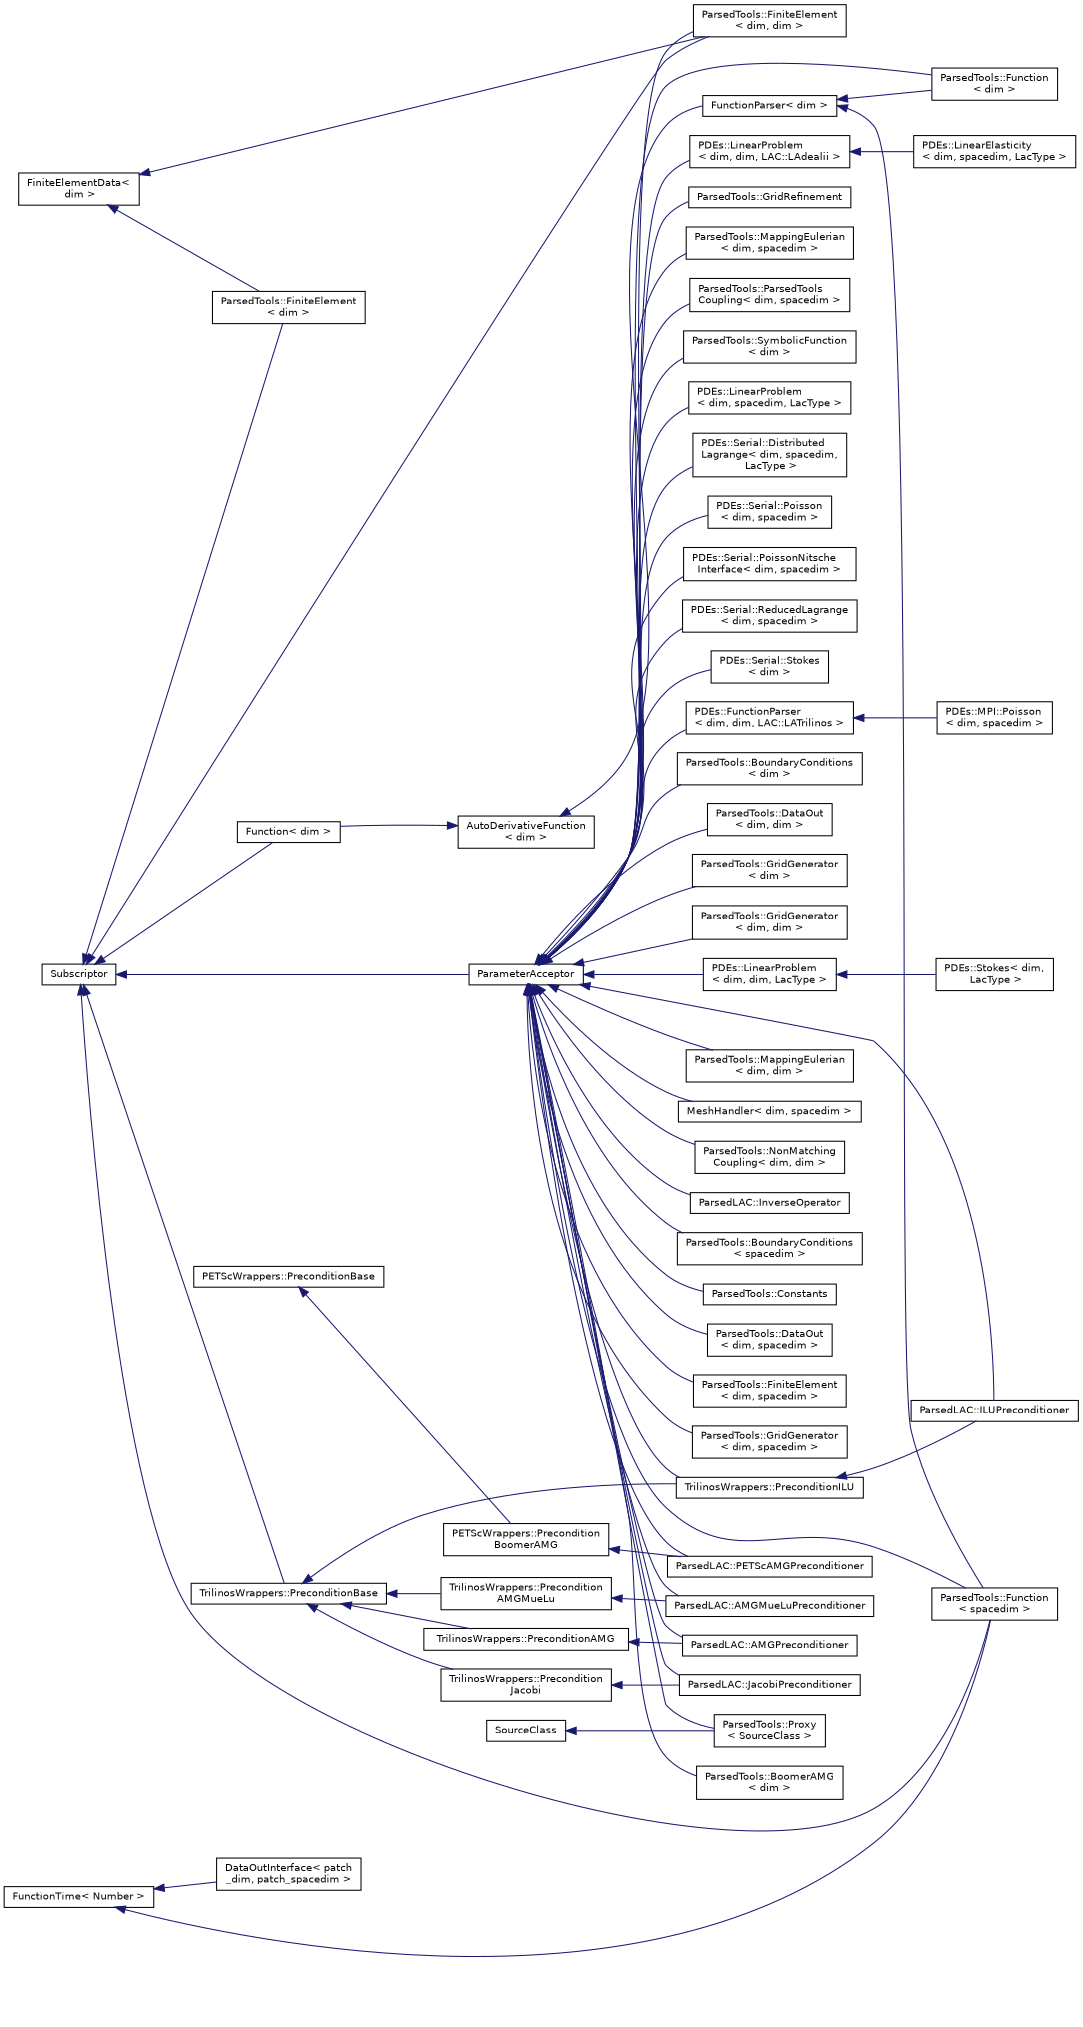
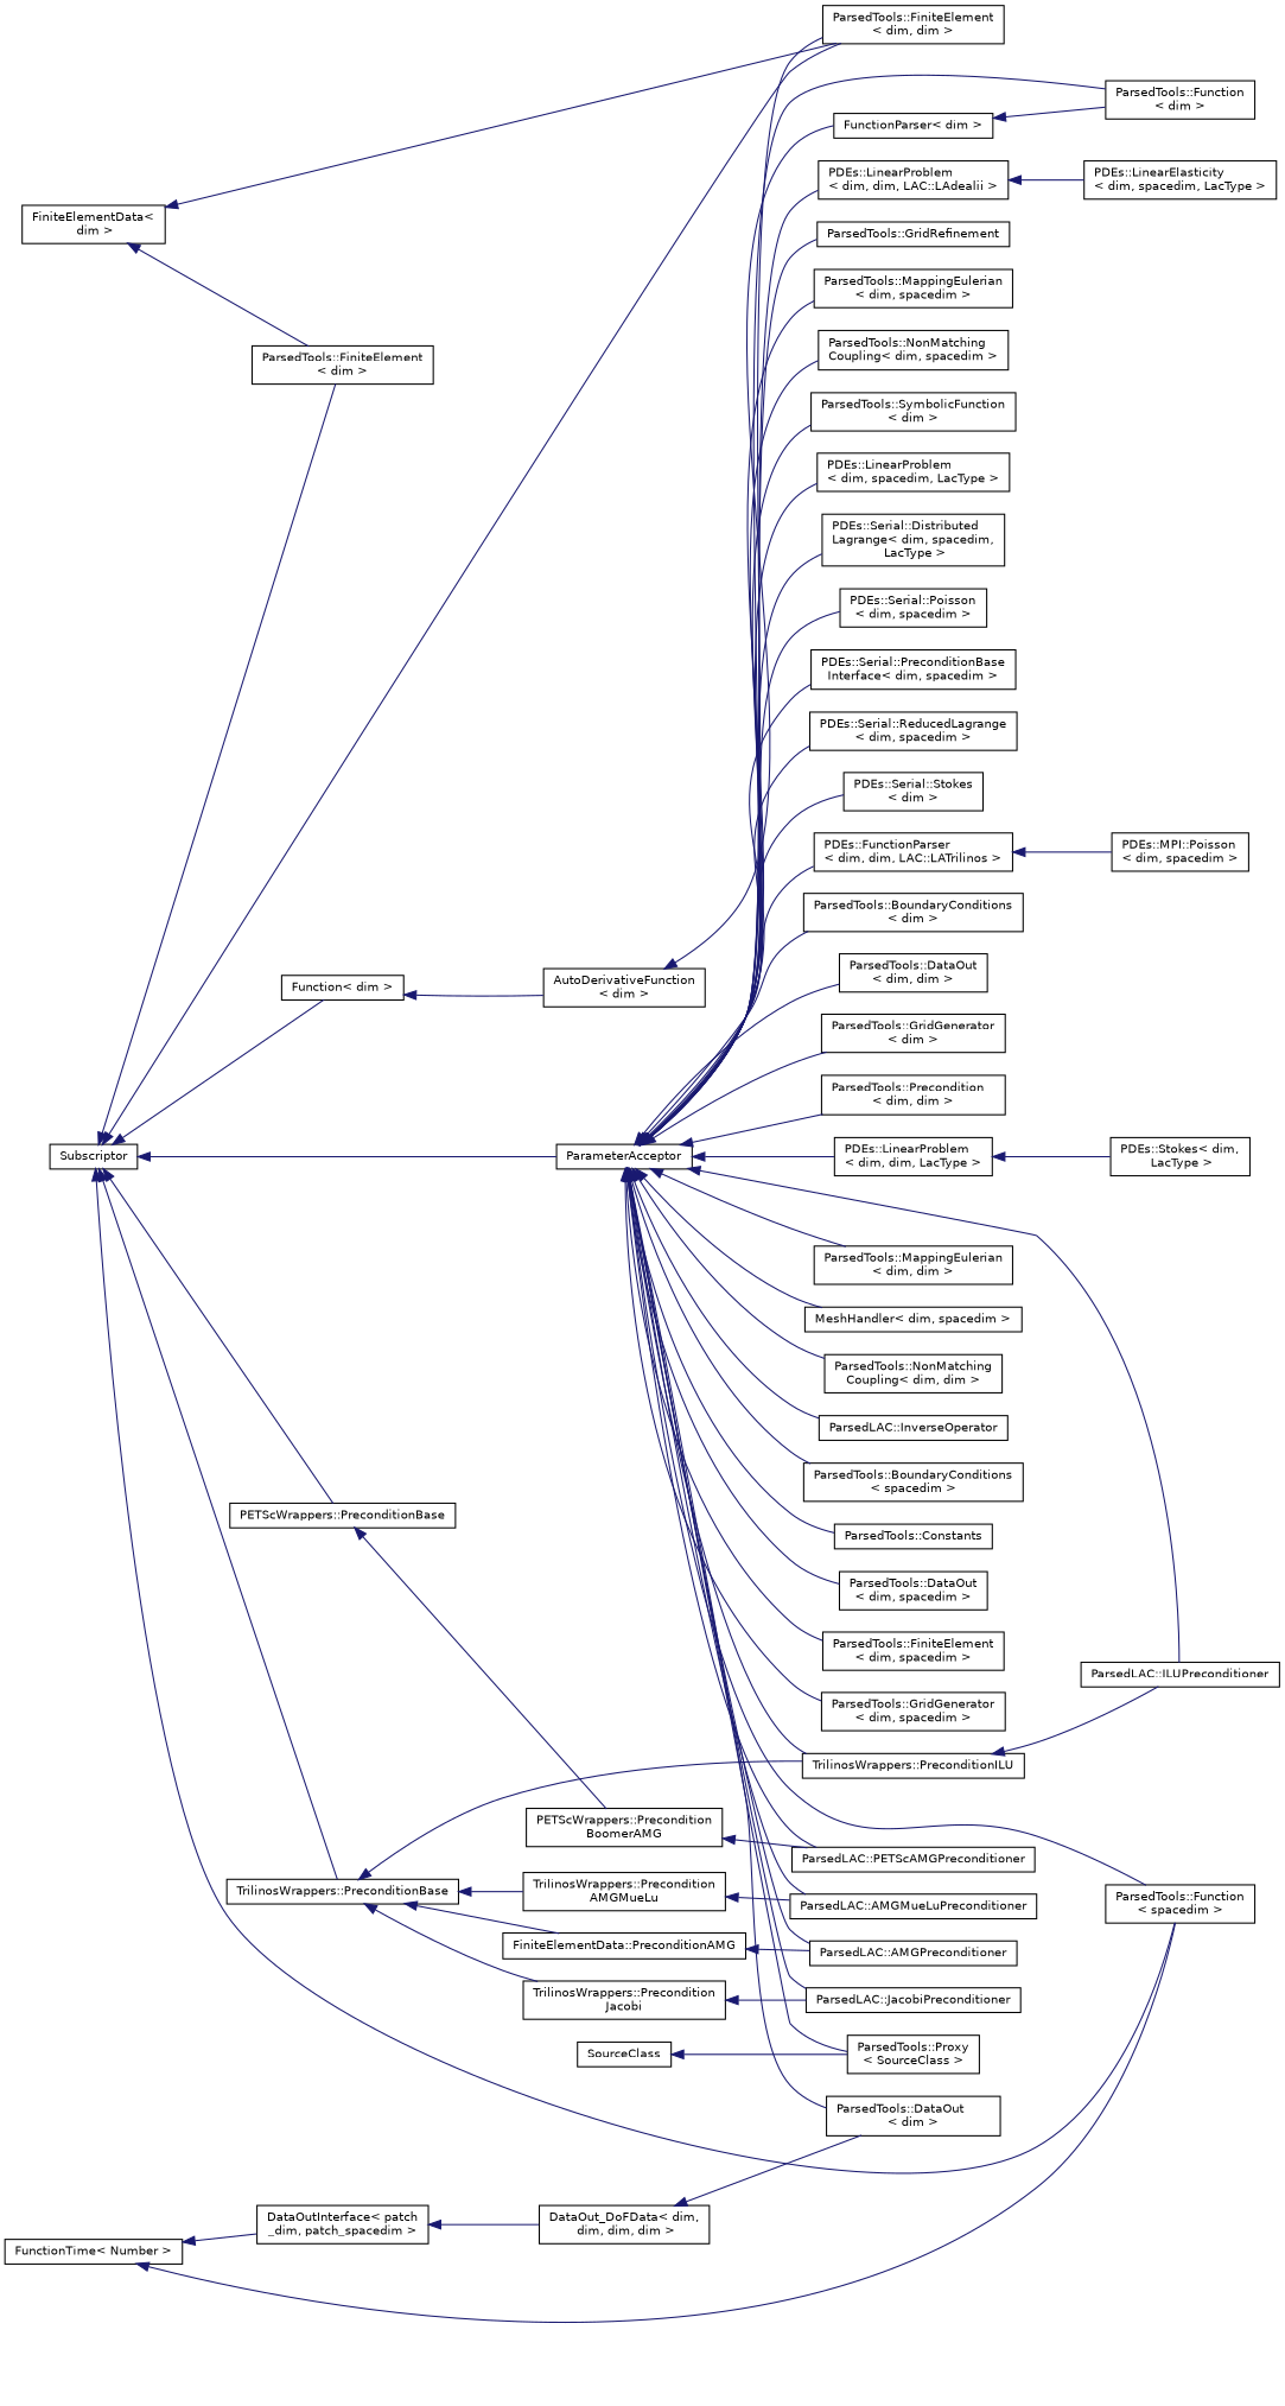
  digraph {
    rankdir=LR
    node [color=black fontname=Helvetica fontsize=10 shape=record]
    edge [color=midnightblue dir=back fontname=Helvetica fontsize=10 labelfontname=Helvetica labelfontsize=10 style=solid]
    n1 [height=0.2 label="DataOutInterface\< patch\l_dim, patch_spacedim \>" width=0.4]
-   n3 [height=0.2 label="ParsedTools::BoomerAMG\l\< dim \>" width=0.4]
+   n2 [height=0.2 label="DataOut_DoFData\< dim,\l dim, dim, dim \>" width=0.4]
+   n3 [height=0.2 label="ParsedTools::DataOut\l\< dim \>" width=0.4]
    n4 [height=0.2 label="FiniteElementData\<\l dim \>" width=0.4]
    n5 [height=0.2 label="ParsedTools::FiniteElement\l\< dim \>" width=0.4]
    n6 [height=0.2 label="ParsedTools::FiniteElement\l\< dim, dim \>" width=0.4]
    n7 [height=0.2 label="FunctionTime\< Number \>" width=0.4]
    n8 [height=0.2 label="ParsedTools::Function\l\< spacedim \>" width=0.4]
    n9 [height=0.2 label="Function\< dim \>" width=0.4]
    n10 [height=0.2 label="AutoDerivativeFunction\l\< dim \>" width=0.4]
    n11 [height=0.2 label="FunctionParser\< dim \>" width=0.4]
    n12 [height=0.2 label="ParsedTools::Function\l\< dim \>" width=0.4]
    n13 [height=0.2 label=SourceClass width=0.4]
    n14 [height=0.2 label="ParsedTools::Proxy\l\< SourceClass \>" width=0.4]
    n15 [height=0.2 label=Subscriptor width=0.4]
    n16 [height=0.2 label=ParameterAcceptor width=0.4]
    n17 [height=0.2 label="PETScWrappers::PreconditionBase" width=0.4]
    n18 [height=0.2 label="TrilinosWrappers::PreconditionBase" width=0.4]
    n19 [height=0.2 label="ParsedTools::BoundaryConditions\l\< dim \>" width=0.4]
    n20 [height=0.2 label="ParsedTools::DataOut\l\< dim, dim \>" width=0.4]
    n21 [height=0.2 label="ParsedTools::GridGenerator\l\< dim \>" width=0.4]
-   n22 [height=0.2 label="ParsedTools::GridGenerator\l\< dim, dim \>" width=0.4]
+   n22 [height=0.2 label="ParsedTools::Precondition\l\< dim, dim \>" width=0.4]
    n23 [height=0.2 label="PDEs::LinearProblem\l\< dim, dim, LAC::LAdealii \>" width=0.4]
    n24 [height=0.2 label="PDEs::FunctionParser\l\< dim, dim, LAC::LATrilinos \>" width=0.4]
    n25 [height=0.2 label="PDEs::LinearProblem\l\< dim, dim, LacType \>" width=0.4]
    n26 [height=0.2 label="ParsedTools::MappingEulerian\l\< dim, dim \>" width=0.4]
    n27 [height=0.2 label="MeshHandler\< dim, spacedim \>" width=0.4]
    n28 [height=0.2 label="ParsedTools::NonMatching\lCoupling\< dim, dim \>" width=0.4]
    n29 [height=0.2 label="ParsedLAC::AMGMueLuPreconditioner" width=0.4]
    n30 [height=0.2 label="ParsedLAC::AMGPreconditioner" width=0.4]
    n31 [height=0.2 label="ParsedLAC::ILUPreconditioner" width=0.4]
    n32 [height=0.2 label="ParsedLAC::InverseOperator" width=0.4]
    n33 [height=0.2 label="ParsedLAC::JacobiPreconditioner" width=0.4]
    n34 [height=0.2 label="ParsedLAC::PETScAMGPreconditioner" width=0.4]
    n35 [height=0.2 label="ParsedTools::BoundaryConditions\l\< spacedim \>" width=0.4]
    n36 [height=0.2 label="ParsedTools::Constants" width=0.4]
    n37 [height=0.2 label="ParsedTools::DataOut\l\< dim, spacedim \>" width=0.4]
    n38 [height=0.2 label="ParsedTools::FiniteElement\l\< dim, spacedim \>" width=0.4]
    n39 [height=0.2 label="ParsedTools::GridGenerator\l\< dim, spacedim \>" width=0.4]
    n40 [height=0.2 label="ParsedTools::GridRefinement" width=0.4]
    n41 [height=0.2 label="ParsedTools::MappingEulerian\l\< dim, spacedim \>" width=0.4]
-   n42 [height=0.2 label="ParsedTools::ParsedTools\lCoupling\< dim, spacedim \>" width=0.4]
+   n42 [height=0.2 label="ParsedTools::NonMatching\lCoupling\< dim, spacedim \>" width=0.4]
    n43 [height=0.2 label="ParsedTools::SymbolicFunction\l\< dim \>" width=0.4]
    n44 [height=0.2 label="PDEs::LinearProblem\l\< dim, spacedim, LacType \>" width=0.4]
    n45 [height=0.2 label="PDEs::Serial::Distributed\lLagrange\< dim, spacedim,\l LacType \>" width=0.4]
    n46 [height=0.2 label="PDEs::Serial::Poisson\l\< dim, spacedim \>" width=0.4]
-   n47 [height=0.2 label="PDEs::Serial::PoissonNitsche\lInterface\< dim, spacedim \>" width=0.4]
+   n47 [height=0.2 label="PDEs::Serial::PreconditionBase\lInterface\< dim, spacedim \>" width=0.4]
    n48 [height=0.2 label="PDEs::Serial::ReducedLagrange\l\< dim, spacedim \>" width=0.4]
    n49 [height=0.2 label="PDEs::Serial::Stokes\l\< dim \>" width=0.4]
    n50 [height=0.2 label="TrilinosWrappers::PreconditionILU" width=0.4]
    n51 [height=0.2 label="PETScWrappers::Precondition\lBoomerAMG" width=0.4]
-   n52 [height=0.2 label="TrilinosWrappers::PreconditionAMG" width=0.4]
+   n52 [height=0.2 label="FiniteElementData::PreconditionAMG" width=0.4]
    n53 [height=0.2 label="TrilinosWrappers::Precondition\lAMGMueLu" width=0.4]
    n54 [height=0.2 label="TrilinosWrappers::Precondition\lJacobi" width=0.4]
    n55 [height=0.2 label="PDEs::LinearElasticity\l\< dim, spacedim, LacType \>" width=0.4]
    n56 [height=0.2 label="PDEs::MPI::Poisson\l\< dim, spacedim \>" width=0.4]
    n57 [height=0.2 label="PDEs::Stokes\< dim,\l LacType \>" width=0.4]
+   n1 -> n2
+   n2 -> n3
    n4 -> n5
    n4 -> n6
    n7 -> n1
    n7 -> n8
-   n10 -> n9
+   n9 -> n10
    n10 -> n11
-   n11 -> n8
    n11 -> n12
    n13 -> n14
    n15 -> n5
    n15 -> n6
    n15 -> n8
    n15 -> n9
    n15 -> n16
+   n15 -> n17
    n15 -> n18
    n16 -> n3
    n16 -> n6
    n16 -> n8
    n16 -> n12
    n16 -> n14
    n16 -> n19
    n16 -> n20
    n16 -> n21
    n16 -> n22
    n16 -> n23
    n16 -> n24
    n16 -> n25
    n16 -> n26
    n16 -> n27
    n16 -> n28
    n16 -> n29
    n16 -> n30
    n16 -> n31
    n16 -> n32
    n16 -> n33
    n16 -> n34
    n16 -> n35
    n16 -> n36
    n16 -> n37
    n16 -> n38
    n16 -> n39
    n16 -> n40
    n16 -> n41
    n16 -> n42
    n16 -> n43
    n16 -> n44
    n16 -> n45
    n16 -> n46
    n16 -> n47
    n16 -> n48
    n16 -> n49
    n16 -> n50
    n17 -> n51
    n18 -> n50
    n18 -> n52
    n18 -> n53
    n18 -> n54
    n23 -> n55
    n24 -> n56
    n25 -> n57
    n50 -> n31
    n51 -> n34
    n52 -> n30
    n53 -> n29
    n54 -> n33
  }
